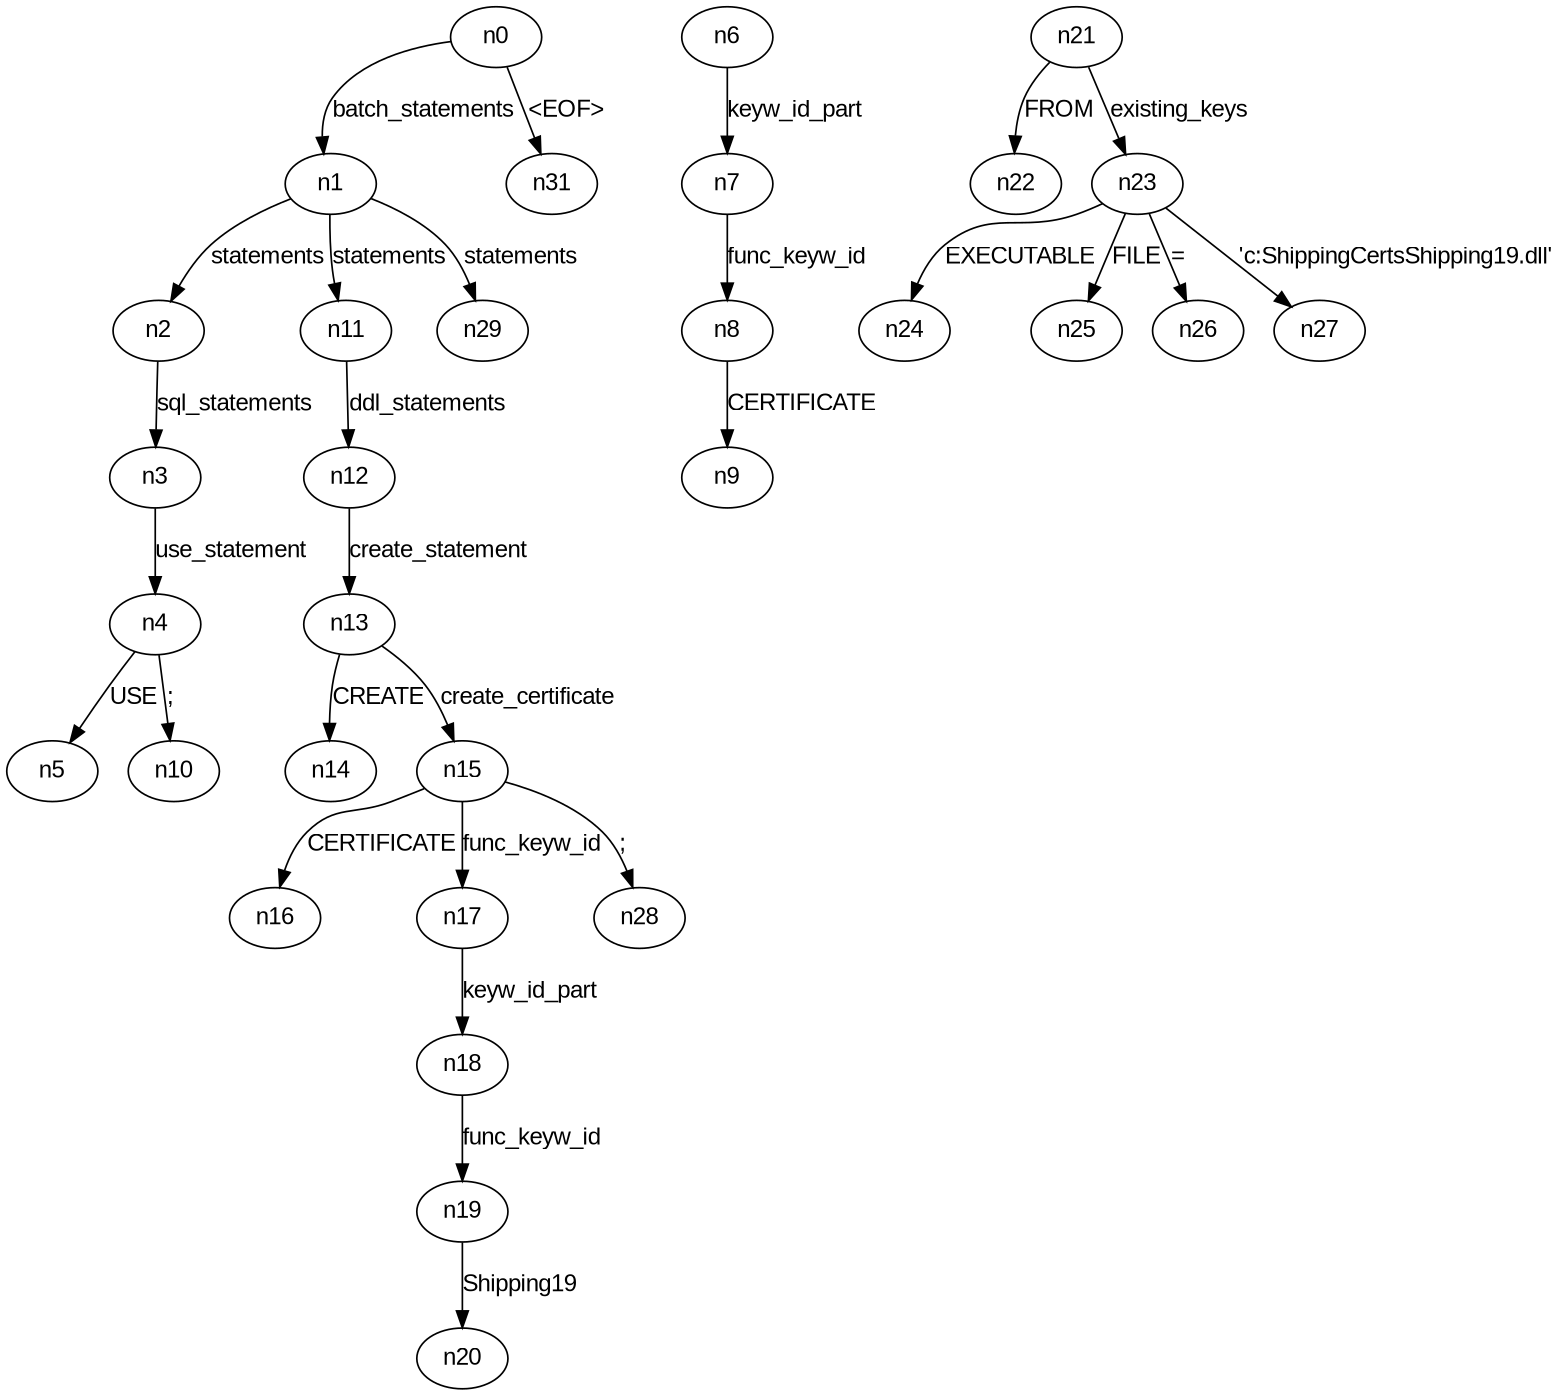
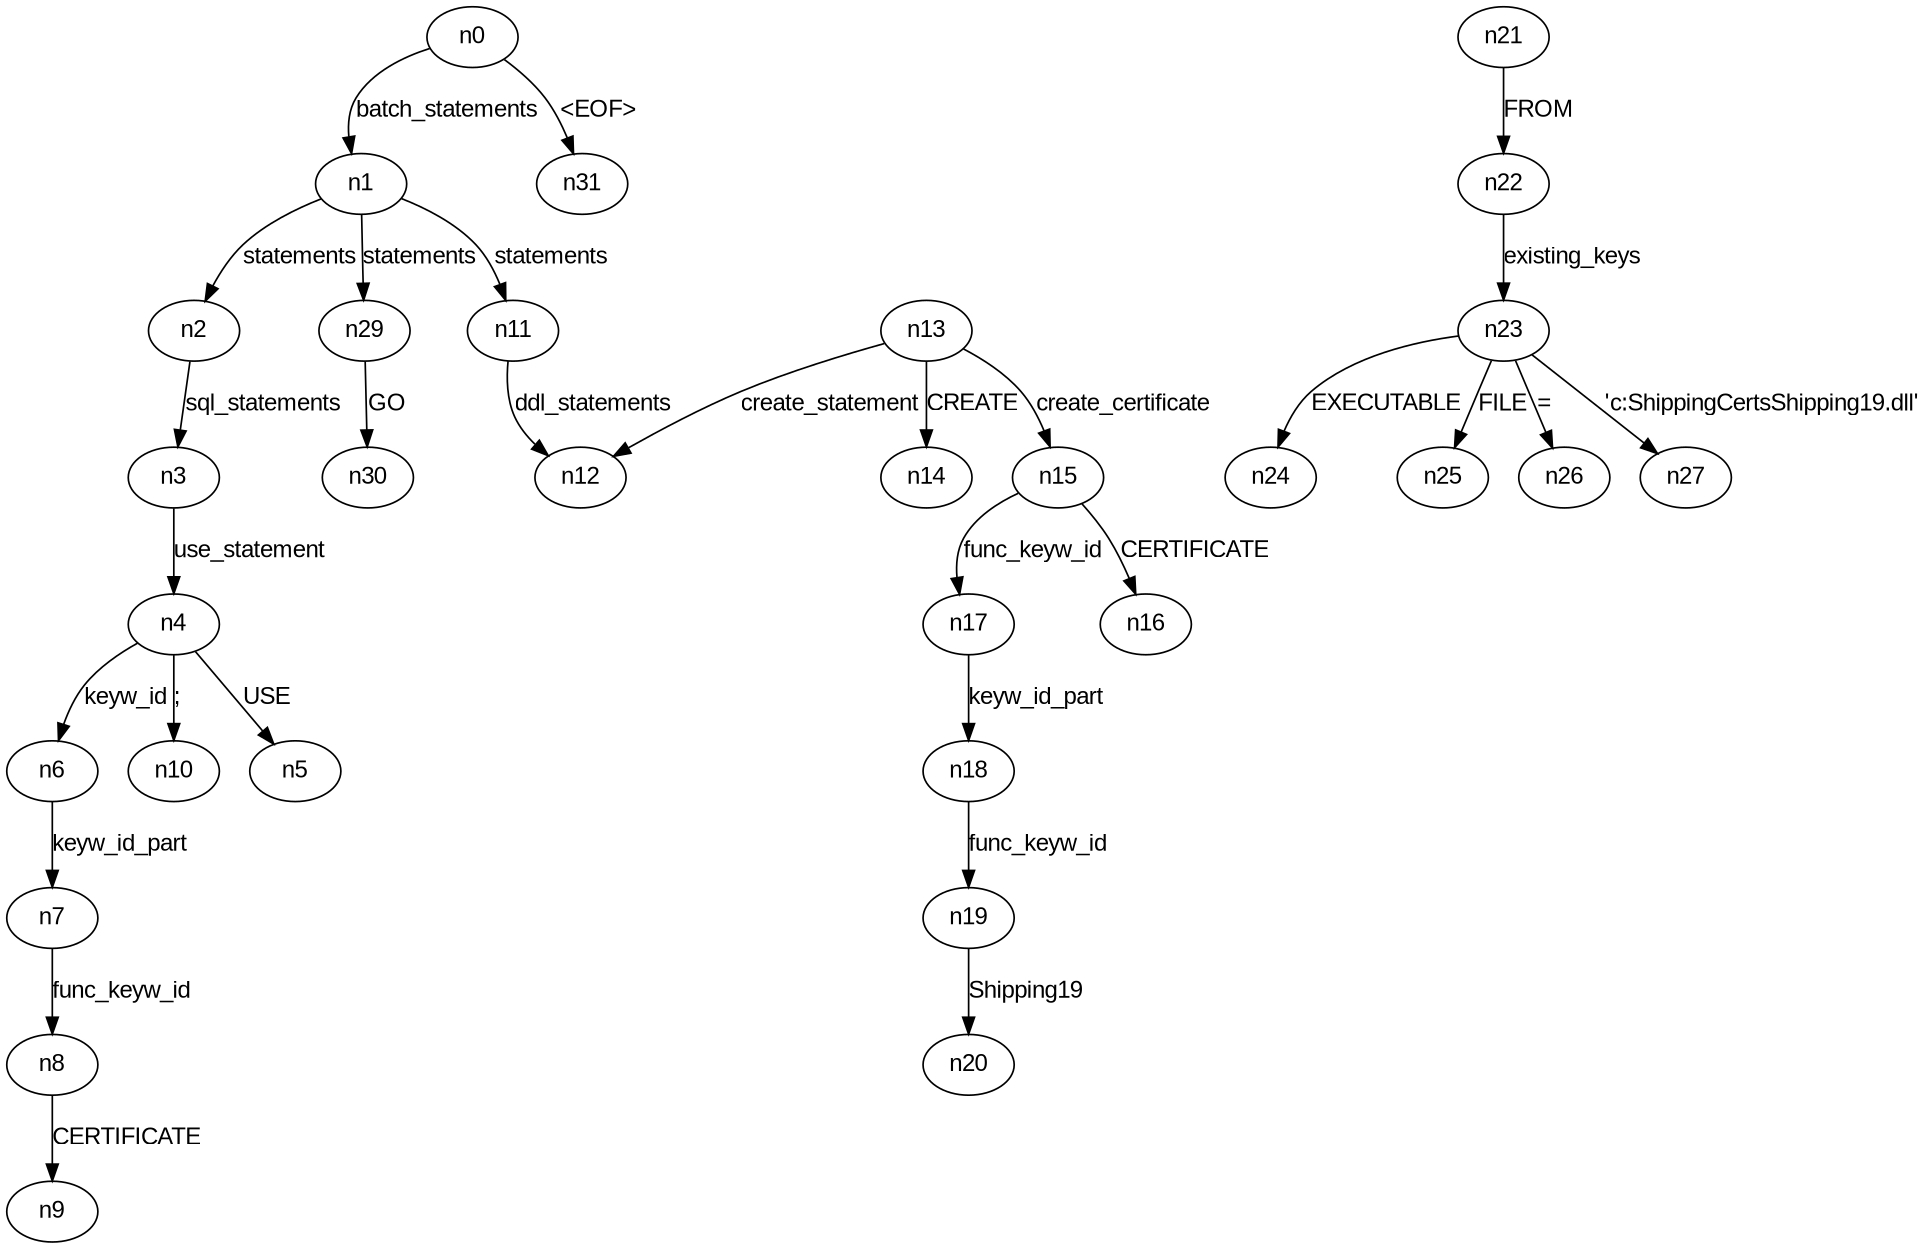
  digraph {
    fontname="Liberation Sans"
    node [fontname="Liberation Sans"]
    edge [fontname="Liberation Sans"]
    n0
    n1
    n31
    n2
    n11
    n29
    n3
    n12
+   n30
    n4
    n5
    n6
    n10
    n7
    n8
    n9
    n13
    n14
    n15
    n16
    n17
-   n28
    n18
    n21
    n22
    n23
    n19
    n20
    n24
    n25
    n26
    n27
    n0 -> n1 [label=batch_statements]
    n0 -> n31 [label="<EOF>"]
    n1 -> n2 [label=statements]
    n1 -> n11 [label=statements]
    n1 -> n29 [label=statements]
    n2 -> n3 [label=sql_statements]
    n11 -> n12 [label=ddl_statements]
+   n29 -> n30 [label=GO]
    n3 -> n4 [label=use_statement]
-   n12 -> n13 [label=create_statement]
+   n13 -> n12 [label=create_statement]
    n4 -> n5 [label=USE]
+   n4 -> n6 [label=keyw_id]
    n4 -> n10 [label=";"]
    n6 -> n7 [label=keyw_id_part]
    n7 -> n8 [label=func_keyw_id]
    n8 -> n9 [label=CERTIFICATE]
    n13 -> n14 [label=CREATE]
    n13 -> n15 [label=create_certificate]
    n15 -> n16 [label=CERTIFICATE]
    n15 -> n17 [label=func_keyw_id]
-   n15 -> n28 [label=";"]
    n17 -> n18 [label=keyw_id_part]
    n18 -> n19 [label=func_keyw_id]
    n21 -> n22 [label=FROM]
-   n21 -> n23 [label=existing_keys]
+   n22 -> n23 [label=existing_keys]
    n23 -> n24 [label=EXECUTABLE]
    n23 -> n25 [label=FILE]
    n23 -> n26 [label="="]
    n23 -> n27 [label="'c:\Shipping\Certs\Shipping19.dll'"]
    n19 -> n20 [label=Shipping19]
  }
